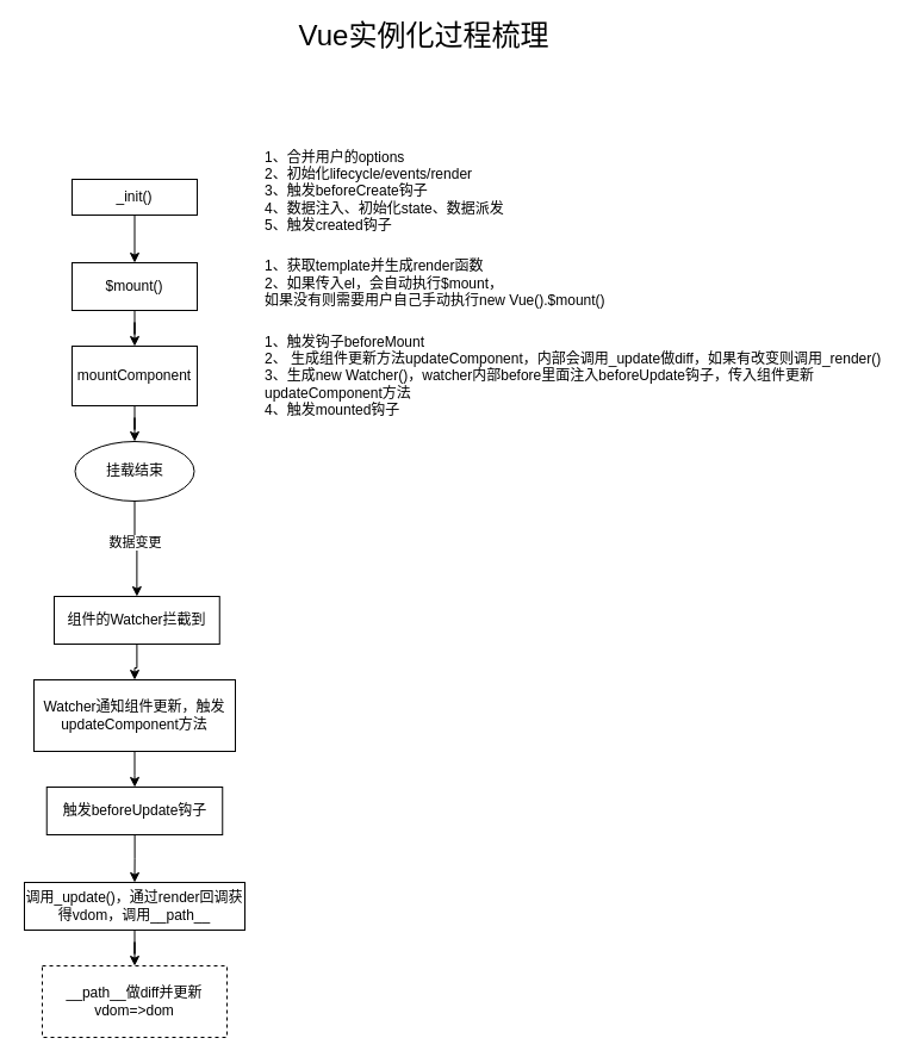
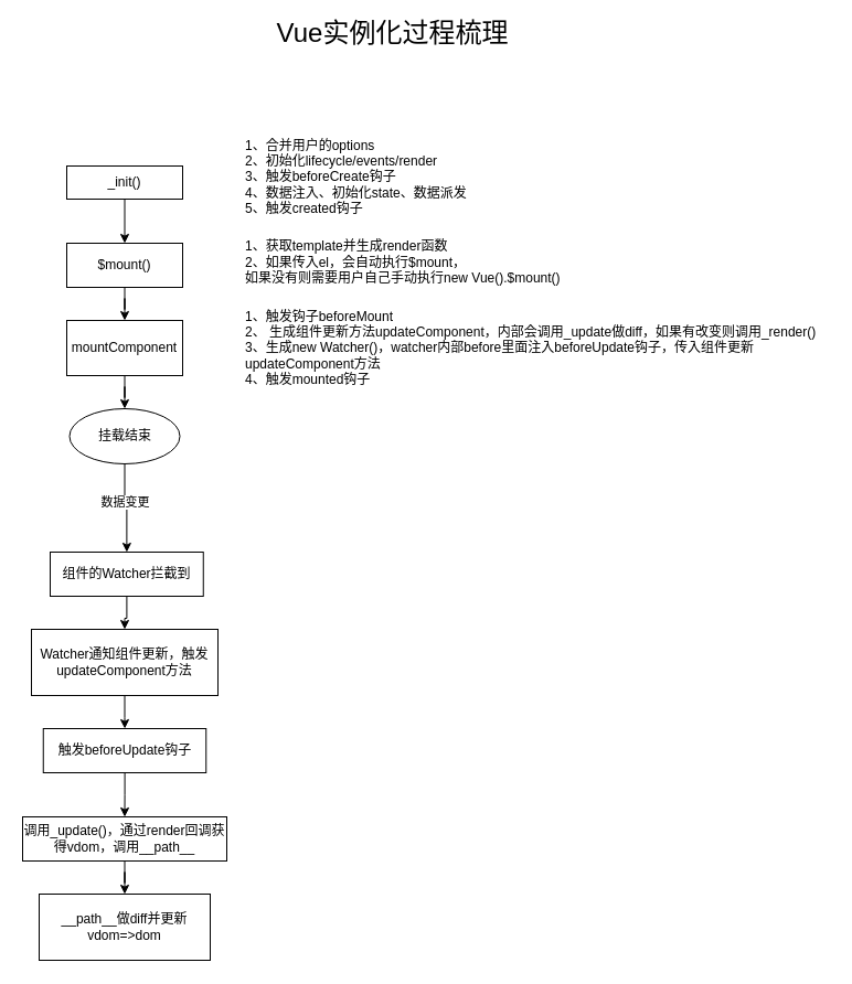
  <mxCell id="0" />
  <mxCell id="1" parent="0" />
  <mxCell id="2" value="&lt;font style=&quot;font-size: 24px&quot;&gt;Vue实例化过程梳理&lt;/font&gt;" style="text;html=1;align=center;verticalAlign=middle;resizable=0;points=[];autosize=1;" vertex="1" parent="1"><mxGeometry x="240" y="20" width="230" height="20" as="geometry" /></mxCell>
  <mxCell id="3" style="edgeStyle=orthogonalEdgeStyle;rounded=0;orthogonalLoop=1;jettySize=auto;html=1;entryX=0.5;entryY=0;entryDx=0;entryDy=0;" edge="1" parent="1" source="4" target="7"><mxGeometry relative="1" as="geometry" /></mxCell>
  <mxCell id="4" value="_init()" style="rounded=0;whiteSpace=wrap;html=1;" vertex="1" parent="1"><mxGeometry x="60" y="150" width="105" height="30" as="geometry" /></mxCell>
  <mxCell id="5" value="1、合并用户的options&lt;br&gt;&lt;div&gt;&lt;span&gt;2、初始化lifecycle/events/render&lt;/span&gt;&lt;/div&gt;&lt;div&gt;&lt;span&gt;3、触发beforeCreate钩子&lt;/span&gt;&lt;/div&gt;&lt;div&gt;&lt;span&gt;4、数据注入、初始化state、数据派发&lt;/span&gt;&lt;/div&gt;&lt;div&gt;&lt;span&gt;5、触发created钩子&lt;/span&gt;&lt;/div&gt;" style="text;html=1;align=left;verticalAlign=middle;resizable=0;points=[];autosize=1;" vertex="1" parent="1"><mxGeometry x="220" y="120" width="220" height="80" as="geometry" /></mxCell>
  <mxCell id="6" style="edgeStyle=orthogonalEdgeStyle;rounded=0;orthogonalLoop=1;jettySize=auto;html=1;entryX=0.5;entryY=0;entryDx=0;entryDy=0;" edge="1" parent="1" source="7" target="10"><mxGeometry relative="1" as="geometry" /></mxCell>
  <mxCell id="7" value="$mount()" style="rounded=0;whiteSpace=wrap;html=1;" vertex="1" parent="1"><mxGeometry x="60" y="220" width="105" height="40" as="geometry" /></mxCell>
  <mxCell id="8" value="&lt;div&gt;&lt;span&gt;&lt;br&gt;&lt;/span&gt;&lt;/div&gt;1、获取template并生成render函数&lt;div&gt;&lt;span&gt;2、如果传入el，会自动执行$mount，&lt;/span&gt;&lt;/div&gt;如果没有则需要用户自己手动执行new Vue().$mount()&lt;br&gt;" style="text;html=1;align=left;verticalAlign=middle;resizable=0;points=[];autosize=1;" vertex="1" parent="1"><mxGeometry x="220" y="200" width="300" height="60" as="geometry" /></mxCell>
  <mxCell id="9" style="edgeStyle=orthogonalEdgeStyle;rounded=0;orthogonalLoop=1;jettySize=auto;html=1;entryX=0.5;entryY=0;entryDx=0;entryDy=0;" edge="1" parent="1" source="10" target="22"><mxGeometry relative="1" as="geometry" /></mxCell>
  <mxCell id="10" value="mountComponent" style="rounded=0;whiteSpace=wrap;html=1;" vertex="1" parent="1"><mxGeometry x="60" y="290" width="105" height="50" as="geometry" /></mxCell>
  <mxCell id="11" value="&lt;div&gt;&lt;span&gt;1、触发钩子beforeMount&lt;/span&gt;&lt;/div&gt;2、 生成组件更新方法updateComponent，内部会调用_update做diff，如果有改变则调用_render()&lt;br&gt;&lt;div&gt;&lt;span&gt;3、生成new Watcher()，watcher内部before里面注入beforeUpdate钩子，传入组件更新&lt;/span&gt;&lt;/div&gt;updateComponent&lt;span&gt;方法&lt;/span&gt;&lt;br&gt;&lt;div&gt;&lt;span&gt;4、触发mounted钩子&lt;/span&gt;&lt;/div&gt;" style="text;html=1;align=left;verticalAlign=middle;resizable=0;points=[];autosize=1;" vertex="1" parent="1"><mxGeometry x="220" y="275" width="530" height="80" as="geometry" /></mxCell>
  <mxCell id="12" style="edgeStyle=orthogonalEdgeStyle;rounded=0;orthogonalLoop=1;jettySize=auto;html=1;" edge="1" parent="1" source="13" target="17"><mxGeometry relative="1" as="geometry" /></mxCell>
  <mxCell id="13" value="组件的Watcher拦截到" style="rounded=0;whiteSpace=wrap;html=1;" vertex="1" parent="1"><mxGeometry x="45" y="500" width="138.75" height="40" as="geometry" /></mxCell>
  <mxCell id="14" value="" style="edgeStyle=orthogonalEdgeStyle;rounded=0;orthogonalLoop=1;jettySize=auto;html=1;" edge="1" parent="1" source="15" target="19"><mxGeometry relative="1" as="geometry" /></mxCell>
  <mxCell id="15" value="触发beforeUpdate钩子" style="rounded=0;whiteSpace=wrap;html=1;" vertex="1" parent="1"><mxGeometry x="38.75" y="660" width="147.5" height="40" as="geometry" /></mxCell>
  <mxCell id="16" value="" style="edgeStyle=orthogonalEdgeStyle;rounded=0;orthogonalLoop=1;jettySize=auto;html=1;" edge="1" parent="1" source="17" target="15"><mxGeometry relative="1" as="geometry" /></mxCell>
  <mxCell id="17" value="Watcher通知组件更新，触发updateComponent方法" style="rounded=0;whiteSpace=wrap;html=1;" vertex="1" parent="1"><mxGeometry x="28" y="570" width="169" height="60" as="geometry" /></mxCell>
  <mxCell id="18" style="edgeStyle=orthogonalEdgeStyle;rounded=0;orthogonalLoop=1;jettySize=auto;html=1;" edge="1" parent="1" source="19" target="23"><mxGeometry relative="1" as="geometry" /></mxCell>
  <mxCell id="19" value="调用_update()，通过render回调获得vdom，调用__path__" style="rounded=0;whiteSpace=wrap;html=1;" vertex="1" parent="1"><mxGeometry x="20" y="740" width="185" height="40" as="geometry" /></mxCell>
  <mxCell id="20" style="edgeStyle=orthogonalEdgeStyle;rounded=0;orthogonalLoop=1;jettySize=auto;html=1;entryX=0.5;entryY=0;entryDx=0;entryDy=0;" edge="1" parent="1" source="22" target="13"><mxGeometry relative="1" as="geometry" /></mxCell>
  <mxCell id="21" value="数据变更" style="edgeLabel;html=1;align=center;verticalAlign=middle;resizable=0;points=[];" vertex="1" connectable="0" parent="20"><mxGeometry x="-0.165" relative="1" as="geometry"><mxPoint as="offset" /></mxGeometry></mxCell>
  <mxCell id="22" value="挂载结束" style="ellipse;whiteSpace=wrap;html=1;" vertex="1" parent="1"><mxGeometry x="62.5" y="370" width="100" height="50" as="geometry" /></mxCell>
- <mxCell id="23" value="&lt;span&gt;__path__做diff并更新vdom=&amp;gt;dom&lt;/span&gt;" style="rounded=0;whiteSpace=wrap;html=1;dashed=1;" vertex="1" parent="1"><mxGeometry x="35" y="810" width="155" height="60" as="geometry" /></mxCell>
+ <mxCell id="23" value="&lt;span&gt;__path__做diff并更新vdom=&amp;gt;dom&lt;/span&gt;" style="rounded=0;whiteSpace=wrap;html=1;" vertex="1" parent="1"><mxGeometry x="35" y="810" width="155" height="60" as="geometry" /></mxCell>
